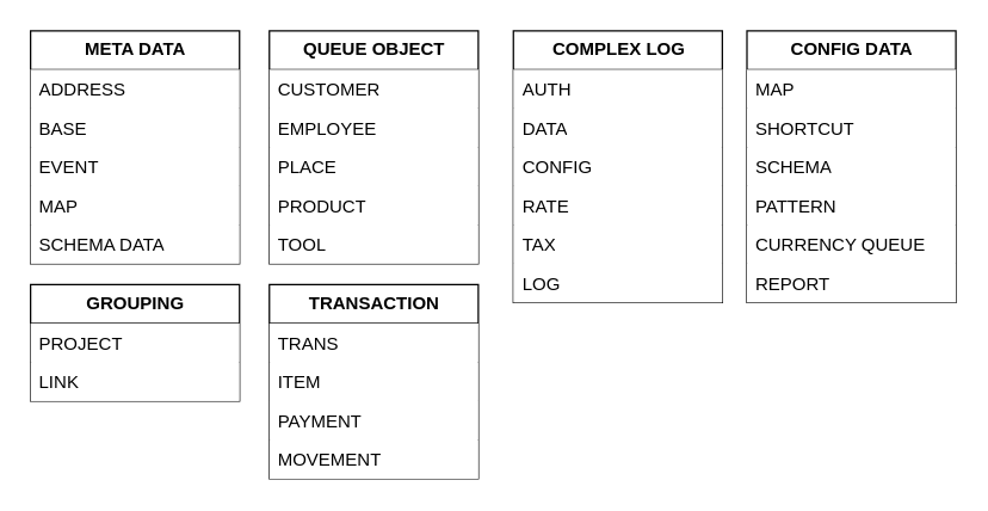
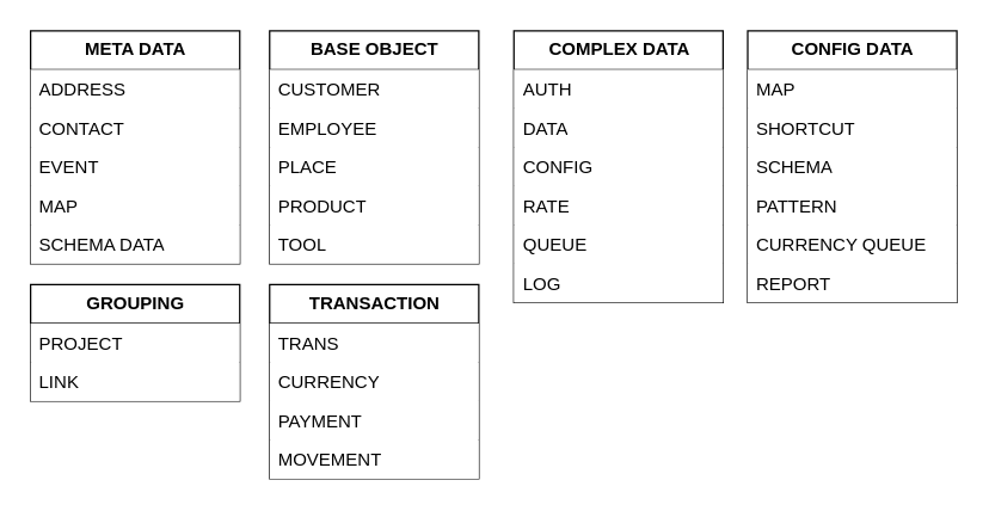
  <mxCell id="0" />
  <mxCell id="1" parent="0" />
- <mxCell id="2" value="QUEUE OBJECT" style="swimlane;fontStyle=1;childLayout=stackLayout;horizontal=1;startSize=26;fillColor=default;horizontalStack=0;resizeParent=1;resizeParentMax=0;resizeLast=0;collapsible=1;marginBottom=0;html=1;" parent="1" vertex="1"><mxGeometry x="180" y="20" width="140" height="156" as="geometry" /></mxCell>
+ <mxCell id="2" value="BASE OBJECT" style="swimlane;fontStyle=1;childLayout=stackLayout;horizontal=1;startSize=26;fillColor=default;horizontalStack=0;resizeParent=1;resizeParentMax=0;resizeLast=0;collapsible=1;marginBottom=0;html=1;" parent="1" vertex="1"><mxGeometry x="180" y="20" width="140" height="156" as="geometry" /></mxCell>
  <mxCell id="3" value="CUSTOMER" style="text;strokeColor=none;fillColor=default;align=left;verticalAlign=top;spacingLeft=4;spacingRight=4;overflow=hidden;rotatable=0;points=[[0,0.5],[1,0.5]];portConstraint=eastwest;whiteSpace=wrap;html=1;" parent="2" vertex="1"><mxGeometry y="26" width="140" height="26" as="geometry" /></mxCell>
  <mxCell id="4" value="EMPLOYEE" style="text;strokeColor=none;fillColor=default;align=left;verticalAlign=top;spacingLeft=4;spacingRight=4;overflow=hidden;rotatable=0;points=[[0,0.5],[1,0.5]];portConstraint=eastwest;whiteSpace=wrap;html=1;" parent="2" vertex="1"><mxGeometry y="52" width="140" height="26" as="geometry" /></mxCell>
  <mxCell id="5" value="PLACE" style="text;strokeColor=none;fillColor=default;align=left;verticalAlign=top;spacingLeft=4;spacingRight=4;overflow=hidden;rotatable=0;points=[[0,0.5],[1,0.5]];portConstraint=eastwest;whiteSpace=wrap;html=1;" parent="2" vertex="1"><mxGeometry y="78" width="140" height="26" as="geometry" /></mxCell>
  <mxCell id="6" value="PRODUCT" style="text;strokeColor=none;fillColor=default;align=left;verticalAlign=top;spacingLeft=4;spacingRight=4;overflow=hidden;rotatable=0;points=[[0,0.5],[1,0.5]];portConstraint=eastwest;whiteSpace=wrap;html=1;" parent="2" vertex="1"><mxGeometry y="104" width="140" height="26" as="geometry" /></mxCell>
  <mxCell id="7" value="TOOL" style="text;strokeColor=none;fillColor=default;align=left;verticalAlign=top;spacingLeft=4;spacingRight=4;overflow=hidden;rotatable=0;points=[[0,0.5],[1,0.5]];portConstraint=eastwest;whiteSpace=wrap;html=1;" parent="2" vertex="1"><mxGeometry y="130" width="140" height="26" as="geometry" /></mxCell>
  <mxCell id="8" value="TRANSACTION" style="swimlane;fontStyle=1;childLayout=stackLayout;horizontal=1;startSize=26;fillColor=default;horizontalStack=0;resizeParent=1;resizeParentMax=0;resizeLast=0;collapsible=1;marginBottom=0;html=1;" parent="1" vertex="1"><mxGeometry x="180" y="190" width="140" height="130" as="geometry" /></mxCell>
  <mxCell id="9" value="TRANS" style="text;strokeColor=none;fillColor=default;align=left;verticalAlign=top;spacingLeft=4;spacingRight=4;overflow=hidden;rotatable=0;points=[[0,0.5],[1,0.5]];portConstraint=eastwest;whiteSpace=wrap;html=1;" parent="8" vertex="1"><mxGeometry y="26" width="140" height="26" as="geometry" /></mxCell>
- <mxCell id="10" value="ITEM" style="text;strokeColor=none;fillColor=default;align=left;verticalAlign=top;spacingLeft=4;spacingRight=4;overflow=hidden;rotatable=0;points=[[0,0.5],[1,0.5]];portConstraint=eastwest;whiteSpace=wrap;html=1;" parent="8" vertex="1"><mxGeometry y="52" width="140" height="26" as="geometry" /></mxCell>
+ <mxCell id="10" value="CURRENCY" style="text;strokeColor=none;fillColor=default;align=left;verticalAlign=top;spacingLeft=4;spacingRight=4;overflow=hidden;rotatable=0;points=[[0,0.5],[1,0.5]];portConstraint=eastwest;whiteSpace=wrap;html=1;" parent="8" vertex="1"><mxGeometry y="52" width="140" height="26" as="geometry" /></mxCell>
  <mxCell id="11" value="PAYMENT" style="text;strokeColor=none;fillColor=default;align=left;verticalAlign=top;spacingLeft=4;spacingRight=4;overflow=hidden;rotatable=0;points=[[0,0.5],[1,0.5]];portConstraint=eastwest;whiteSpace=wrap;html=1;" parent="8" vertex="1"><mxGeometry y="78" width="140" height="26" as="geometry" /></mxCell>
  <mxCell id="12" value="MOVEMENT" style="text;strokeColor=none;fillColor=default;align=left;verticalAlign=top;spacingLeft=4;spacingRight=4;overflow=hidden;rotatable=0;points=[[0,0.5],[1,0.5]];portConstraint=eastwest;whiteSpace=wrap;html=1;" parent="8" vertex="1"><mxGeometry y="104" width="140" height="26" as="geometry" /></mxCell>
- <mxCell id="13" value="COMPLEX LOG" style="swimlane;fontStyle=1;childLayout=stackLayout;horizontal=1;startSize=26;fillColor=default;horizontalStack=0;resizeParent=1;resizeParentMax=0;resizeLast=0;collapsible=1;marginBottom=0;html=1;strokeColor=default;" parent="1" vertex="1"><mxGeometry x="343.5" y="20" width="140" height="182" as="geometry" /></mxCell>
+ <mxCell id="13" value="COMPLEX DATA" style="swimlane;fontStyle=1;childLayout=stackLayout;horizontal=1;startSize=26;fillColor=default;horizontalStack=0;resizeParent=1;resizeParentMax=0;resizeLast=0;collapsible=1;marginBottom=0;html=1;strokeColor=default;" parent="1" vertex="1"><mxGeometry x="343.5" y="20" width="140" height="182" as="geometry" /></mxCell>
  <mxCell id="14" value="AUTH" style="text;strokeColor=none;fillColor=default;align=left;verticalAlign=top;spacingLeft=4;spacingRight=4;overflow=hidden;rotatable=0;points=[[0,0.5],[1,0.5]];portConstraint=eastwest;whiteSpace=wrap;html=1;" parent="13" vertex="1"><mxGeometry y="26" width="140" height="26" as="geometry" /></mxCell>
  <mxCell id="15" value="DATA" style="text;strokeColor=none;fillColor=default;align=left;verticalAlign=top;spacingLeft=4;spacingRight=4;overflow=hidden;rotatable=0;points=[[0,0.5],[1,0.5]];portConstraint=eastwest;whiteSpace=wrap;html=1;" parent="13" vertex="1"><mxGeometry y="52" width="140" height="26" as="geometry" /></mxCell>
  <mxCell id="16" value="CONFIG" style="text;strokeColor=none;fillColor=default;align=left;verticalAlign=top;spacingLeft=4;spacingRight=4;overflow=hidden;rotatable=0;points=[[0,0.5],[1,0.5]];portConstraint=eastwest;whiteSpace=wrap;html=1;" parent="13" vertex="1"><mxGeometry y="78" width="140" height="26" as="geometry" /></mxCell>
  <mxCell id="17" value="RATE" style="text;strokeColor=none;fillColor=default;align=left;verticalAlign=top;spacingLeft=4;spacingRight=4;overflow=hidden;rotatable=0;points=[[0,0.5],[1,0.5]];portConstraint=eastwest;whiteSpace=wrap;html=1;" parent="13" vertex="1"><mxGeometry y="104" width="140" height="26" as="geometry" /></mxCell>
- <mxCell id="18" value="TAX" style="text;strokeColor=none;fillColor=default;align=left;verticalAlign=top;spacingLeft=4;spacingRight=4;overflow=hidden;rotatable=0;points=[[0,0.5],[1,0.5]];portConstraint=eastwest;whiteSpace=wrap;html=1;" parent="13" vertex="1"><mxGeometry y="130" width="140" height="26" as="geometry" /></mxCell>
+ <mxCell id="18" value="QUEUE" style="text;strokeColor=none;fillColor=default;align=left;verticalAlign=top;spacingLeft=4;spacingRight=4;overflow=hidden;rotatable=0;points=[[0,0.5],[1,0.5]];portConstraint=eastwest;whiteSpace=wrap;html=1;" parent="13" vertex="1"><mxGeometry y="130" width="140" height="26" as="geometry" /></mxCell>
  <mxCell id="19" value="LOG" style="text;strokeColor=none;fillColor=default;align=left;verticalAlign=top;spacingLeft=4;spacingRight=4;overflow=hidden;rotatable=0;points=[[0,0.5],[1,0.5]];portConstraint=eastwest;whiteSpace=wrap;html=1;" parent="13" vertex="1"><mxGeometry y="156" width="140" height="26" as="geometry" /></mxCell>
  <mxCell id="20" value="GROUPING" style="swimlane;fontStyle=1;childLayout=stackLayout;horizontal=1;startSize=26;fillColor=default;horizontalStack=0;resizeParent=1;resizeParentMax=0;resizeLast=0;collapsible=1;marginBottom=0;html=1;" parent="1" vertex="1"><mxGeometry x="20" y="190" width="140" height="78" as="geometry" /></mxCell>
  <mxCell id="21" value="PROJECT" style="text;strokeColor=none;fillColor=default;align=left;verticalAlign=top;spacingLeft=4;spacingRight=4;overflow=hidden;rotatable=0;points=[[0,0.5],[1,0.5]];portConstraint=eastwest;whiteSpace=wrap;html=1;" parent="20" vertex="1"><mxGeometry y="26" width="140" height="26" as="geometry" /></mxCell>
  <mxCell id="22" value="LINK" style="text;strokeColor=none;fillColor=default;align=left;verticalAlign=top;spacingLeft=4;spacingRight=4;overflow=hidden;rotatable=0;points=[[0,0.5],[1,0.5]];portConstraint=eastwest;whiteSpace=wrap;html=1;" parent="20" vertex="1"><mxGeometry y="52" width="140" height="26" as="geometry" /></mxCell>
  <mxCell id="23" value="META DATA" style="swimlane;fontStyle=1;childLayout=stackLayout;horizontal=1;startSize=26;fillColor=default;horizontalStack=0;resizeParent=1;resizeParentMax=0;resizeLast=0;collapsible=1;marginBottom=0;html=1;" parent="1" vertex="1"><mxGeometry x="20" y="20" width="140" height="156" as="geometry" /></mxCell>
  <mxCell id="24" value="ADDRESS" style="text;strokeColor=none;fillColor=default;align=left;verticalAlign=top;spacingLeft=4;spacingRight=4;overflow=hidden;rotatable=0;points=[[0,0.5],[1,0.5]];portConstraint=eastwest;whiteSpace=wrap;html=1;" parent="23" vertex="1"><mxGeometry y="26" width="140" height="26" as="geometry" /></mxCell>
- <mxCell id="25" value="BASE" style="text;strokeColor=none;fillColor=default;align=left;verticalAlign=top;spacingLeft=4;spacingRight=4;overflow=hidden;rotatable=0;points=[[0,0.5],[1,0.5]];portConstraint=eastwest;whiteSpace=wrap;html=1;" parent="23" vertex="1"><mxGeometry y="52" width="140" height="26" as="geometry" /></mxCell>
+ <mxCell id="25" value="CONTACT" style="text;strokeColor=none;fillColor=default;align=left;verticalAlign=top;spacingLeft=4;spacingRight=4;overflow=hidden;rotatable=0;points=[[0,0.5],[1,0.5]];portConstraint=eastwest;whiteSpace=wrap;html=1;" parent="23" vertex="1"><mxGeometry y="52" width="140" height="26" as="geometry" /></mxCell>
  <mxCell id="26" value="EVENT" style="text;strokeColor=none;fillColor=default;align=left;verticalAlign=top;spacingLeft=4;spacingRight=4;overflow=hidden;rotatable=0;points=[[0,0.5],[1,0.5]];portConstraint=eastwest;whiteSpace=wrap;html=1;" parent="23" vertex="1"><mxGeometry y="78" width="140" height="26" as="geometry" /></mxCell>
  <mxCell id="27" value="&lt;div&gt;&lt;span style=&quot;background-color: transparent; color: light-dark(rgb(0, 0, 0), rgb(255, 255, 255));&quot;&gt;MAP&lt;/span&gt;&lt;/div&gt;" style="text;strokeColor=none;fillColor=default;align=left;verticalAlign=top;spacingLeft=4;spacingRight=4;overflow=hidden;rotatable=0;points=[[0,0.5],[1,0.5]];portConstraint=eastwest;whiteSpace=wrap;html=1;" parent="23" vertex="1"><mxGeometry y="104" width="140" height="26" as="geometry" /></mxCell>
  <mxCell id="28" value="SCHEMA DATA" style="text;strokeColor=none;fillColor=default;align=left;verticalAlign=top;spacingLeft=4;spacingRight=4;overflow=hidden;rotatable=0;points=[[0,0.5],[1,0.5]];portConstraint=eastwest;whiteSpace=wrap;html=1;" parent="23" vertex="1"><mxGeometry y="130" width="140" height="26" as="geometry" /></mxCell>
  <mxCell id="29" value="CONFIG DATA" style="swimlane;fontStyle=1;childLayout=stackLayout;horizontal=1;startSize=26;fillColor=default;horizontalStack=0;resizeParent=1;resizeParentMax=0;resizeLast=0;collapsible=1;marginBottom=0;html=1;strokeColor=default;" vertex="1" parent="1"><mxGeometry x="500" y="20" width="140" height="182" as="geometry" /></mxCell>
  <mxCell id="30" value="MAP" style="text;strokeColor=none;fillColor=default;align=left;verticalAlign=top;spacingLeft=4;spacingRight=4;overflow=hidden;rotatable=0;points=[[0,0.5],[1,0.5]];portConstraint=eastwest;whiteSpace=wrap;html=1;" vertex="1" parent="29"><mxGeometry y="26" width="140" height="26" as="geometry" /></mxCell>
  <mxCell id="31" value="SHORTCUT" style="text;strokeColor=none;fillColor=default;align=left;verticalAlign=top;spacingLeft=4;spacingRight=4;overflow=hidden;rotatable=0;points=[[0,0.5],[1,0.5]];portConstraint=eastwest;whiteSpace=wrap;html=1;" vertex="1" parent="29"><mxGeometry y="52" width="140" height="26" as="geometry" /></mxCell>
  <mxCell id="32" value="SCHEMA" style="text;strokeColor=none;fillColor=default;align=left;verticalAlign=top;spacingLeft=4;spacingRight=4;overflow=hidden;rotatable=0;points=[[0,0.5],[1,0.5]];portConstraint=eastwest;whiteSpace=wrap;html=1;" vertex="1" parent="29"><mxGeometry y="78" width="140" height="26" as="geometry" /></mxCell>
  <mxCell id="33" value="PATTERN" style="text;strokeColor=none;fillColor=default;align=left;verticalAlign=top;spacingLeft=4;spacingRight=4;overflow=hidden;rotatable=0;points=[[0,0.5],[1,0.5]];portConstraint=eastwest;whiteSpace=wrap;html=1;" vertex="1" parent="29"><mxGeometry y="104" width="140" height="26" as="geometry" /></mxCell>
  <mxCell id="34" value="CURRENCY QUEUE" style="text;strokeColor=none;fillColor=default;align=left;verticalAlign=top;spacingLeft=4;spacingRight=4;overflow=hidden;rotatable=0;points=[[0,0.5],[1,0.5]];portConstraint=eastwest;whiteSpace=wrap;html=1;" vertex="1" parent="29"><mxGeometry y="130" width="140" height="26" as="geometry" /></mxCell>
  <mxCell id="35" value="REPORT" style="text;strokeColor=none;fillColor=default;align=left;verticalAlign=top;spacingLeft=4;spacingRight=4;overflow=hidden;rotatable=0;points=[[0,0.5],[1,0.5]];portConstraint=eastwest;whiteSpace=wrap;html=1;" vertex="1" parent="29"><mxGeometry y="156" width="140" height="26" as="geometry" /></mxCell>
